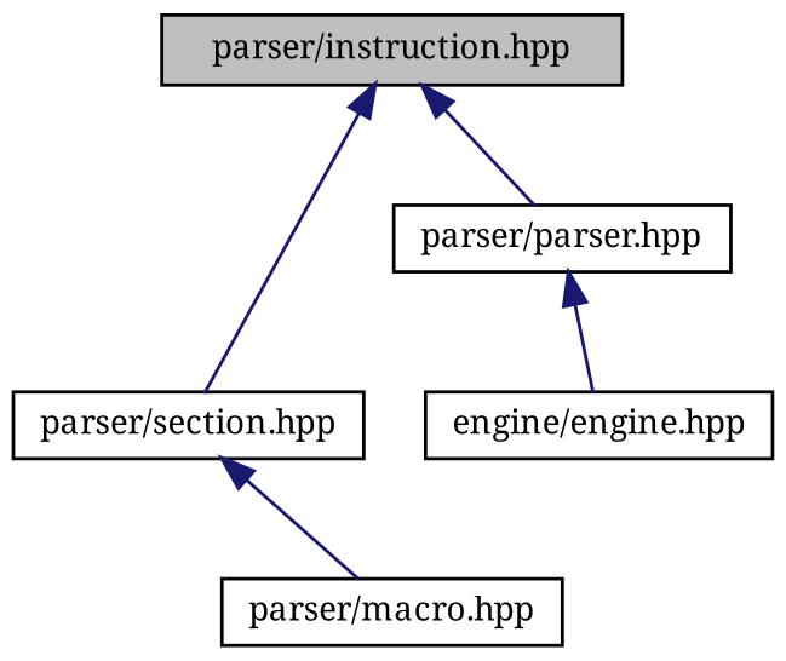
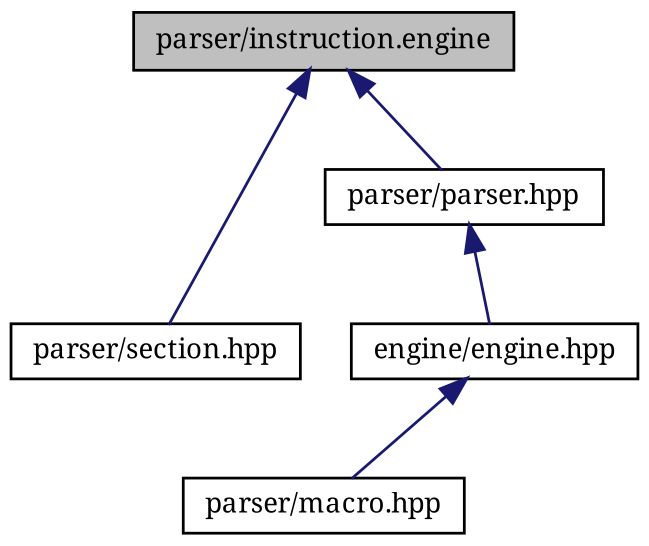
  digraph {
    fontname="Noto Serif"
    node [color=black fillcolor=white fontname="Noto Serif" fontsize=10 shape=record style=filled]
    edge [color=midnightblue dir=back fontname="Noto Serif" fontsize=10 labelfontname=Helvetica labelfontsize=10 style=solid]
-   n1 [fillcolor=grey75 fontcolor=black height=0.2 label="parser/instruction.hpp" width=0.4]
+   n1 [fillcolor=grey75 fontcolor=black height=0.2 label="parser/instruction.engine" width=0.4]
    n2 [height=0.2 label="parser/section.hpp" width=0.4]
    n3 [height=0.2 label="parser/parser.hpp" width=0.4]
    n4 [height=0.2 label="parser/macro.hpp" width=0.4]
    n5 [height=0.2 label="engine/engine.hpp" width=0.4]
    n1 -> n2
    n1 -> n3
-   n2 -> n4
+   n5 -> n4
    n3 -> n5
  }
